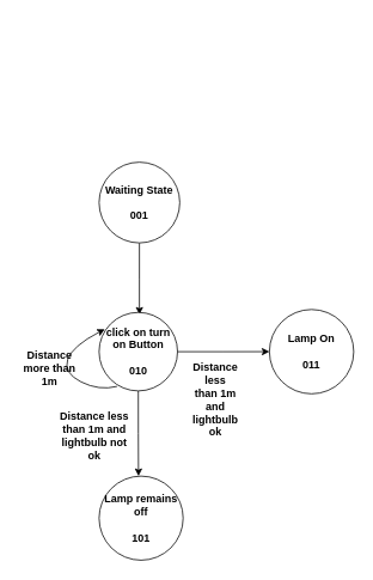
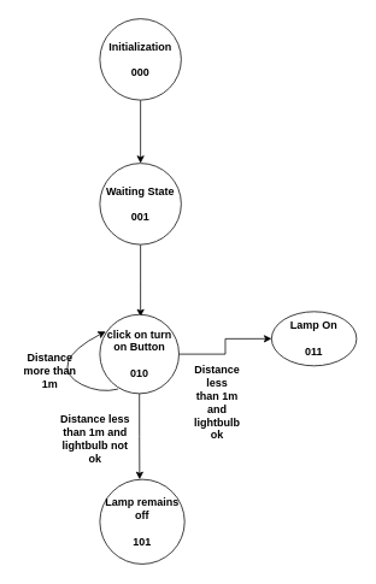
  <mxCell id="0" />
  <mxCell id="1" parent="0" />
+ <mxCell id="2" style="edgeStyle=orthogonalEdgeStyle;rounded=0;orthogonalLoop=1;jettySize=auto;html=1;entryX=0.5;entryY=0;entryDx=0;entryDy=0;" edge="1" parent="1" source="3" target="5"><mxGeometry relative="1" as="geometry"><mxPoint x="160" y="170" as="targetPoint" /><Array as="points" /></mxGeometry></mxCell>
+ <mxCell id="3" value="&lt;b&gt;Initialization&lt;br&gt;&lt;br&gt;000&lt;/b&gt;" style="ellipse;whiteSpace=wrap;html=1;aspect=fixed;" vertex="1" parent="1"><mxGeometry x="110" y="20" width="90" height="90" as="geometry" /></mxCell>
  <mxCell id="4" style="edgeStyle=orthogonalEdgeStyle;rounded=0;orthogonalLoop=1;jettySize=auto;html=1;" edge="1" parent="1" source="5"><mxGeometry relative="1" as="geometry"><mxPoint x="155" y="350" as="targetPoint" /></mxGeometry></mxCell>
  <mxCell id="5" value="&lt;b&gt;Waiting State&lt;br&gt;&lt;br&gt;001&lt;/b&gt;" style="ellipse;whiteSpace=wrap;html=1;aspect=fixed;" vertex="1" parent="1"><mxGeometry x="110" y="180" width="90" height="90" as="geometry" /></mxCell>
  <mxCell id="6" style="edgeStyle=orthogonalEdgeStyle;rounded=0;orthogonalLoop=1;jettySize=auto;html=1;entryX=0;entryY=0.5;entryDx=0;entryDy=0;" edge="1" parent="1" source="8" target="11"><mxGeometry relative="1" as="geometry" /></mxCell>
  <mxCell id="7" style="edgeStyle=orthogonalEdgeStyle;rounded=0;orthogonalLoop=1;jettySize=auto;html=1;exitX=0.5;exitY=1;exitDx=0;exitDy=0;" edge="1" parent="1" source="8"><mxGeometry relative="1" as="geometry"><mxPoint x="154" y="530" as="targetPoint" /></mxGeometry></mxCell>
  <mxCell id="8" value="&lt;b&gt;click on turn on Button&lt;br&gt;&lt;br&gt;010&lt;/b&gt;" style="ellipse;whiteSpace=wrap;html=1;aspect=fixed;" vertex="1" parent="1"><mxGeometry x="110" y="347.5" width="87.5" height="87.5" as="geometry" /></mxCell>
  <mxCell id="9" value="&lt;b&gt;Distance more than 1m&lt;/b&gt;" style="text;html=1;strokeColor=none;fillColor=none;align=center;verticalAlign=middle;whiteSpace=wrap;rounded=0;" vertex="1" parent="1"><mxGeometry x="20" y="385" width="70" height="50" as="geometry" /></mxCell>
  <mxCell id="10" value="" style="curved=1;endArrow=classic;html=1;entryX=0.073;entryY=0.214;entryDx=0;entryDy=0;entryPerimeter=0;" edge="1" parent="1" target="8"><mxGeometry width="50" height="50" relative="1" as="geometry"><mxPoint x="130" y="430" as="sourcePoint" /><mxPoint x="110" y="370" as="targetPoint" /><Array as="points"><mxPoint x="110" y="435" /><mxPoint x="70" y="415" /><mxPoint x="80" y="385" /></Array></mxGeometry></mxCell>
- <mxCell id="11" value="&lt;b&gt;Lamp On&lt;br&gt;&lt;br&gt;011&lt;/b&gt;" style="ellipse;whiteSpace=wrap;html=1;aspect=fixed;" vertex="1" parent="1"><mxGeometry x="300" y="344.25" width="94" height="94" as="geometry" /></mxCell>
+ <mxCell id="11" value="&lt;b&gt;Lamp On&lt;br&gt;&lt;br&gt;011&lt;/b&gt;" style="ellipse;whiteSpace=wrap;html=1;aspect=fixed;" vertex="1" parent="1"><mxGeometry x="300" y="344.25" width="94" height="60" as="geometry" /></mxCell>
  <mxCell id="12" value="&lt;b&gt;Distance less than 1m and lightbulb ok&lt;/b&gt;" style="text;html=1;strokeColor=none;fillColor=none;align=center;verticalAlign=middle;whiteSpace=wrap;rounded=0;" vertex="1" parent="1"><mxGeometry x="220" y="435" width="40" height="20" as="geometry" /></mxCell>
  <mxCell id="13" value="&lt;b&gt;Lamp remains off&lt;br&gt;&lt;br&gt;101&lt;/b&gt;" style="ellipse;whiteSpace=wrap;html=1;aspect=fixed;" vertex="1" parent="1"><mxGeometry x="110" y="530" width="93.75" height="93.75" as="geometry" /></mxCell>
  <mxCell id="14" value="&lt;b&gt;Distance less than 1m and lightbulb not ok&lt;/b&gt;" style="text;html=1;strokeColor=none;fillColor=none;align=center;verticalAlign=middle;whiteSpace=wrap;rounded=0;" vertex="1" parent="1"><mxGeometry x="60" y="455" width="90" height="60" as="geometry" /></mxCell>
